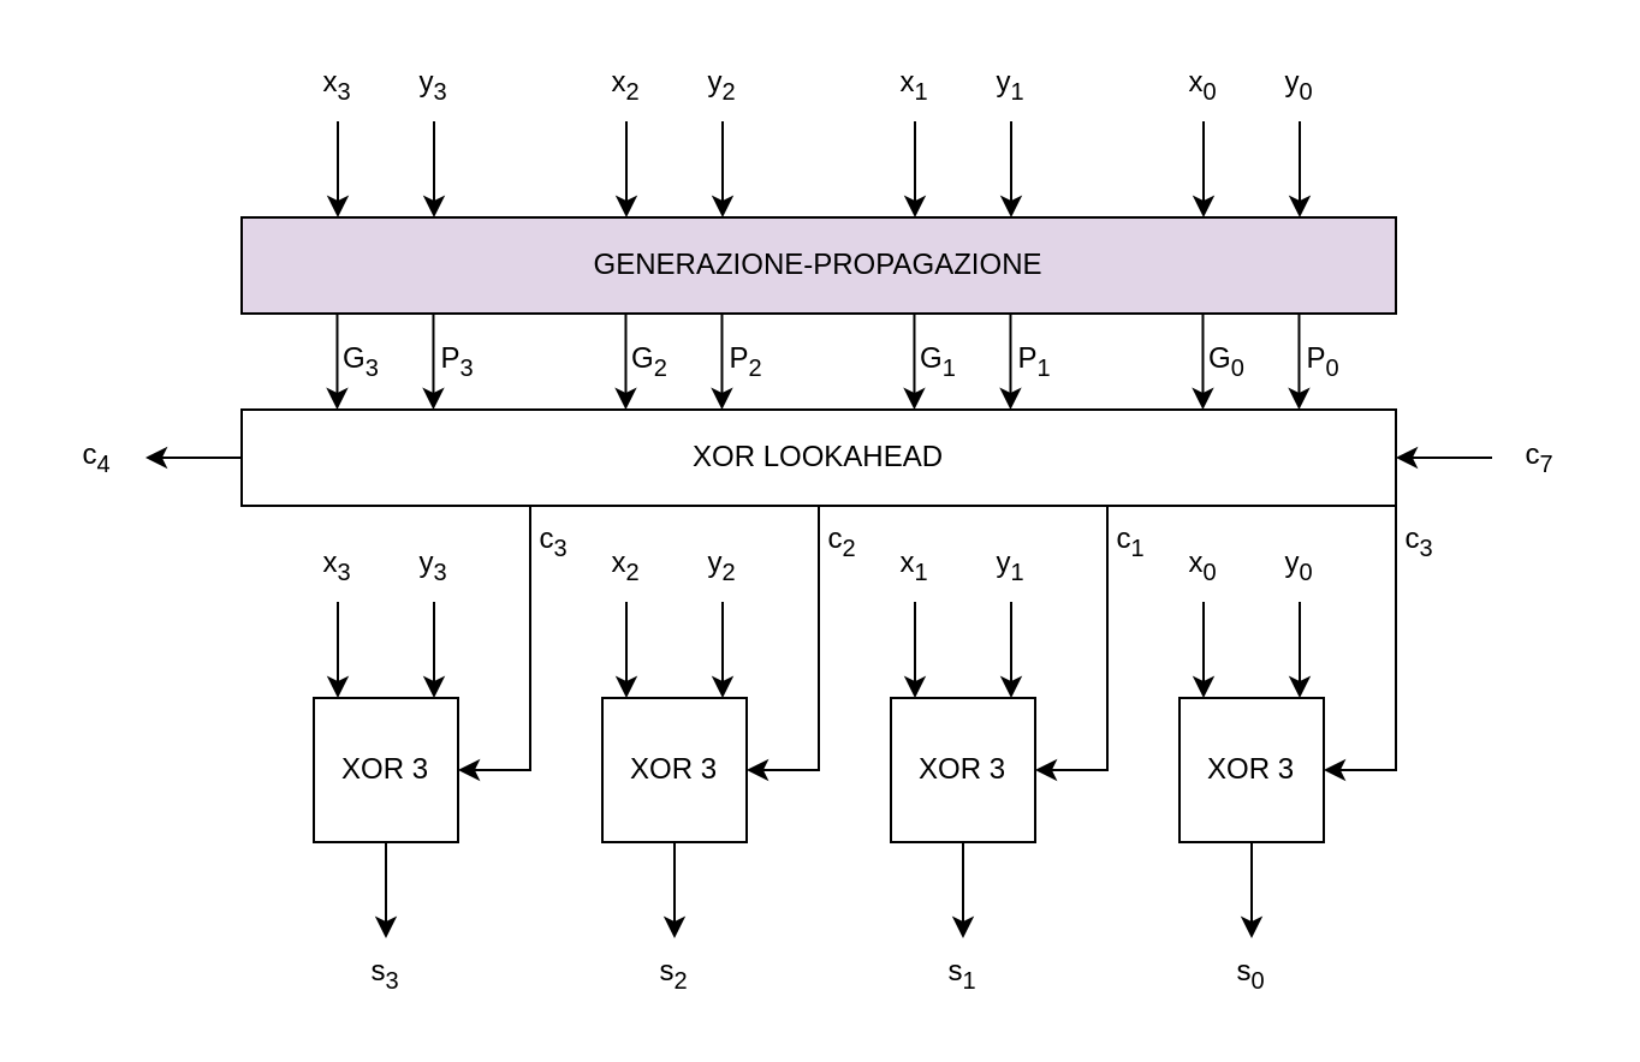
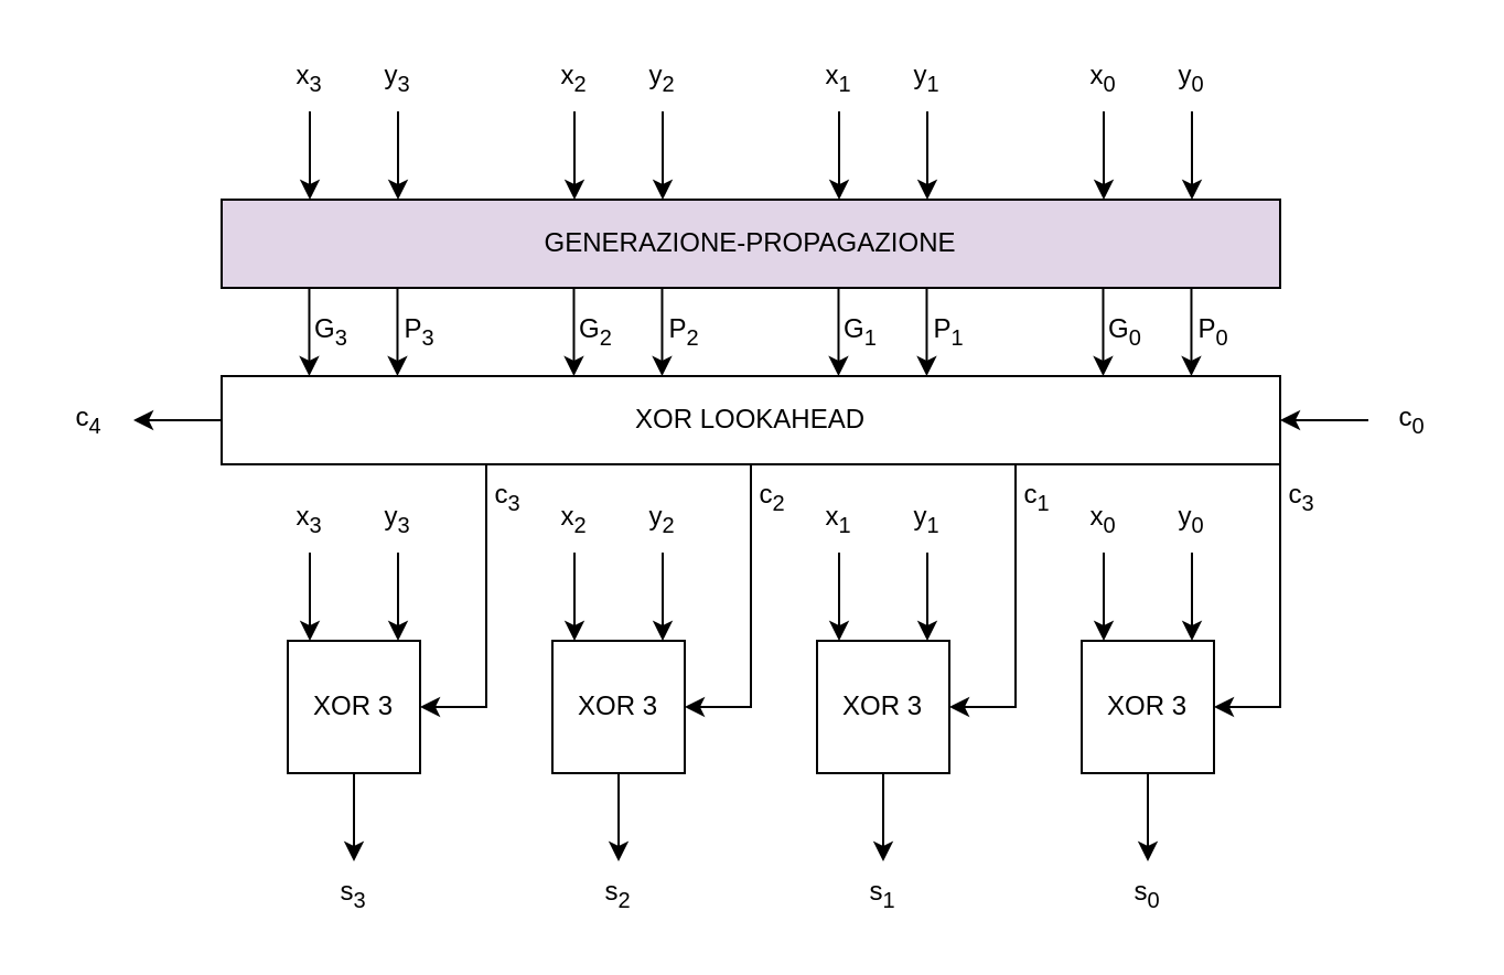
  <mxCell id="0" />
  <mxCell id="1" parent="0" />
  <mxCell id="2" value="" style="endArrow=classic;html=1;rounded=0;" edge="1" parent="1"><mxGeometry width="50" height="50" relative="1" as="geometry"><mxPoint x="140" y="50" as="sourcePoint" /><mxPoint x="140" y="90" as="targetPoint" /></mxGeometry></mxCell>
  <mxCell id="3" value="" style="endArrow=classic;html=1;rounded=0;" edge="1" parent="1"><mxGeometry width="50" height="50" relative="1" as="geometry"><mxPoint x="180" y="50" as="sourcePoint" /><mxPoint x="180" y="90" as="targetPoint" /></mxGeometry></mxCell>
  <mxCell id="4" value="" style="endArrow=classic;html=1;rounded=0;" edge="1" parent="1"><mxGeometry width="50" height="50" relative="1" as="geometry"><mxPoint x="260" y="50" as="sourcePoint" /><mxPoint x="260" y="90" as="targetPoint" /></mxGeometry></mxCell>
  <mxCell id="5" value="" style="endArrow=classic;html=1;rounded=0;" edge="1" parent="1"><mxGeometry width="50" height="50" relative="1" as="geometry"><mxPoint x="300" y="50" as="sourcePoint" /><mxPoint x="300" y="90" as="targetPoint" /></mxGeometry></mxCell>
  <mxCell id="6" value="" style="endArrow=classic;html=1;rounded=0;" edge="1" parent="1"><mxGeometry width="50" height="50" relative="1" as="geometry"><mxPoint x="380" y="50" as="sourcePoint" /><mxPoint x="380" y="90" as="targetPoint" /></mxGeometry></mxCell>
  <mxCell id="7" value="" style="endArrow=classic;html=1;rounded=0;" edge="1" parent="1"><mxGeometry width="50" height="50" relative="1" as="geometry"><mxPoint x="420" y="50" as="sourcePoint" /><mxPoint x="420" y="90" as="targetPoint" /></mxGeometry></mxCell>
  <mxCell id="8" value="" style="endArrow=classic;html=1;rounded=0;" edge="1" parent="1"><mxGeometry width="50" height="50" relative="1" as="geometry"><mxPoint x="500" y="50" as="sourcePoint" /><mxPoint x="500" y="90" as="targetPoint" /></mxGeometry></mxCell>
  <mxCell id="9" value="" style="endArrow=classic;html=1;rounded=0;" edge="1" parent="1"><mxGeometry width="50" height="50" relative="1" as="geometry"><mxPoint x="540" y="50" as="sourcePoint" /><mxPoint x="540" y="90" as="targetPoint" /></mxGeometry></mxCell>
  <mxCell id="10" value="GENERAZIONE-PROPAGAZIONE" style="rounded=0;whiteSpace=wrap;html=1;fillColor=#e1d5e7;" vertex="1" parent="1"><mxGeometry x="100" y="90" width="480" height="40" as="geometry" /></mxCell>
  <mxCell id="11" value="" style="endArrow=classic;html=1;rounded=0;" edge="1" parent="1"><mxGeometry width="50" height="50" relative="1" as="geometry"><mxPoint x="139.74" y="130" as="sourcePoint" /><mxPoint x="139.74" y="170" as="targetPoint" /></mxGeometry></mxCell>
  <mxCell id="12" value="" style="endArrow=classic;html=1;rounded=0;" edge="1" parent="1"><mxGeometry width="50" height="50" relative="1" as="geometry"><mxPoint x="179.74" y="130" as="sourcePoint" /><mxPoint x="179.74" y="170" as="targetPoint" /></mxGeometry></mxCell>
  <mxCell id="13" value="" style="endArrow=classic;html=1;rounded=0;" edge="1" parent="1"><mxGeometry width="50" height="50" relative="1" as="geometry"><mxPoint x="259.74" y="130" as="sourcePoint" /><mxPoint x="259.74" y="170" as="targetPoint" /></mxGeometry></mxCell>
  <mxCell id="14" value="" style="endArrow=classic;html=1;rounded=0;" edge="1" parent="1"><mxGeometry width="50" height="50" relative="1" as="geometry"><mxPoint x="299.74" y="130" as="sourcePoint" /><mxPoint x="299.74" y="170" as="targetPoint" /></mxGeometry></mxCell>
  <mxCell id="15" value="" style="endArrow=classic;html=1;rounded=0;" edge="1" parent="1"><mxGeometry width="50" height="50" relative="1" as="geometry"><mxPoint x="379.74" y="130" as="sourcePoint" /><mxPoint x="379.74" y="170" as="targetPoint" /></mxGeometry></mxCell>
  <mxCell id="16" value="" style="endArrow=classic;html=1;rounded=0;" edge="1" parent="1"><mxGeometry width="50" height="50" relative="1" as="geometry"><mxPoint x="419.74" y="130" as="sourcePoint" /><mxPoint x="419.74" y="170" as="targetPoint" /></mxGeometry></mxCell>
  <mxCell id="17" value="" style="endArrow=classic;html=1;rounded=0;" edge="1" parent="1"><mxGeometry width="50" height="50" relative="1" as="geometry"><mxPoint x="499.74" y="130" as="sourcePoint" /><mxPoint x="499.74" y="170" as="targetPoint" /></mxGeometry></mxCell>
  <mxCell id="18" value="" style="endArrow=classic;html=1;rounded=0;" edge="1" parent="1"><mxGeometry width="50" height="50" relative="1" as="geometry"><mxPoint x="539.74" y="130" as="sourcePoint" /><mxPoint x="539.74" y="170" as="targetPoint" /></mxGeometry></mxCell>
  <mxCell id="19" value="XOR LOOKAHEAD" style="rounded=0;whiteSpace=wrap;html=1;" vertex="1" parent="1"><mxGeometry x="100" y="170" width="480" height="40" as="geometry" /></mxCell>
  <mxCell id="20" value="x&lt;sub&gt;3&lt;/sub&gt;" style="text;html=1;align=center;verticalAlign=middle;whiteSpace=wrap;rounded=0;" vertex="1" parent="1"><mxGeometry x="120" y="20" width="40" height="30" as="geometry" /></mxCell>
  <mxCell id="21" value="y&lt;sub&gt;3&lt;/sub&gt;" style="text;html=1;align=center;verticalAlign=middle;whiteSpace=wrap;rounded=0;" vertex="1" parent="1"><mxGeometry x="160" y="20" width="40" height="30" as="geometry" /></mxCell>
  <mxCell id="22" value="x&lt;sub&gt;2&lt;/sub&gt;" style="text;html=1;align=center;verticalAlign=middle;whiteSpace=wrap;rounded=0;" vertex="1" parent="1"><mxGeometry x="240" y="20" width="40" height="30" as="geometry" /></mxCell>
  <mxCell id="23" value="y&lt;sub&gt;2&lt;/sub&gt;" style="text;html=1;align=center;verticalAlign=middle;whiteSpace=wrap;rounded=0;" vertex="1" parent="1"><mxGeometry x="280" y="20" width="40" height="30" as="geometry" /></mxCell>
  <mxCell id="24" value="x&lt;sub&gt;1&lt;/sub&gt;" style="text;html=1;align=center;verticalAlign=middle;whiteSpace=wrap;rounded=0;" vertex="1" parent="1"><mxGeometry x="360" y="20" width="40" height="30" as="geometry" /></mxCell>
  <mxCell id="25" value="y&lt;sub&gt;1&lt;/sub&gt;" style="text;html=1;align=center;verticalAlign=middle;whiteSpace=wrap;rounded=0;" vertex="1" parent="1"><mxGeometry x="400" y="20" width="40" height="30" as="geometry" /></mxCell>
  <mxCell id="26" value="x&lt;sub&gt;0&lt;/sub&gt;" style="text;html=1;align=center;verticalAlign=middle;whiteSpace=wrap;rounded=0;" vertex="1" parent="1"><mxGeometry x="480" y="20" width="40" height="30" as="geometry" /></mxCell>
  <mxCell id="27" value="y&lt;sub&gt;0&lt;/sub&gt;" style="text;html=1;align=center;verticalAlign=middle;whiteSpace=wrap;rounded=0;" vertex="1" parent="1"><mxGeometry x="520" y="20" width="40" height="30" as="geometry" /></mxCell>
  <mxCell id="28" value="G&lt;sub&gt;3&lt;/sub&gt;" style="text;html=1;align=center;verticalAlign=middle;whiteSpace=wrap;rounded=0;" vertex="1" parent="1"><mxGeometry x="130" y="130" width="40" height="40" as="geometry" /></mxCell>
  <mxCell id="29" value="P&lt;sub&gt;3&lt;/sub&gt;" style="text;html=1;align=center;verticalAlign=middle;whiteSpace=wrap;rounded=0;" vertex="1" parent="1"><mxGeometry x="170" y="130" width="40" height="40" as="geometry" /></mxCell>
  <mxCell id="30" value="G&lt;sub&gt;2&lt;/sub&gt;" style="text;html=1;align=center;verticalAlign=middle;whiteSpace=wrap;rounded=0;" vertex="1" parent="1"><mxGeometry x="250" y="130" width="40" height="40" as="geometry" /></mxCell>
  <mxCell id="31" value="P&lt;sub&gt;2&lt;/sub&gt;" style="text;html=1;align=center;verticalAlign=middle;whiteSpace=wrap;rounded=0;" vertex="1" parent="1"><mxGeometry x="290" y="130" width="40" height="40" as="geometry" /></mxCell>
  <mxCell id="32" value="G&lt;sub&gt;1&lt;/sub&gt;" style="text;html=1;align=center;verticalAlign=middle;whiteSpace=wrap;rounded=0;" vertex="1" parent="1"><mxGeometry x="370" y="130" width="40" height="40" as="geometry" /></mxCell>
  <mxCell id="33" value="P&lt;sub&gt;1&lt;/sub&gt;" style="text;html=1;align=center;verticalAlign=middle;whiteSpace=wrap;rounded=0;" vertex="1" parent="1"><mxGeometry x="410" y="130" width="40" height="40" as="geometry" /></mxCell>
  <mxCell id="34" value="G&lt;sub&gt;0&lt;/sub&gt;" style="text;html=1;align=center;verticalAlign=middle;whiteSpace=wrap;rounded=0;" vertex="1" parent="1"><mxGeometry x="490" y="130" width="40" height="40" as="geometry" /></mxCell>
  <mxCell id="35" value="P&lt;sub&gt;0&lt;/sub&gt;" style="text;html=1;align=center;verticalAlign=middle;whiteSpace=wrap;rounded=0;" vertex="1" parent="1"><mxGeometry x="530" y="130" width="40" height="40" as="geometry" /></mxCell>
  <mxCell id="36" style="edgeStyle=orthogonalEdgeStyle;rounded=0;orthogonalLoop=1;jettySize=auto;html=1;exitX=0.5;exitY=1;exitDx=0;exitDy=0;" edge="1" parent="1" source="37"><mxGeometry relative="1" as="geometry"><mxPoint x="160" y="390" as="targetPoint" /></mxGeometry></mxCell>
  <mxCell id="37" value="XOR 3" style="whiteSpace=wrap;html=1;aspect=fixed;" vertex="1" parent="1"><mxGeometry x="130" y="290" width="60" height="60" as="geometry" /></mxCell>
  <mxCell id="38" value="" style="endArrow=classic;html=1;rounded=0;entryX=1;entryY=0.5;entryDx=0;entryDy=0;" edge="1" parent="1" target="19"><mxGeometry width="50" height="50" relative="1" as="geometry"><mxPoint x="620" y="190" as="sourcePoint" /><mxPoint x="670" y="140" as="targetPoint" /></mxGeometry></mxCell>
- <mxCell id="39" value="c&lt;sub&gt;7&lt;/sub&gt;" style="text;html=1;align=center;verticalAlign=middle;whiteSpace=wrap;rounded=0;" vertex="1" parent="1"><mxGeometry x="620" y="175" width="40" height="30" as="geometry" /></mxCell>
+ <mxCell id="39" value="c&lt;sub&gt;0&lt;/sub&gt;" style="text;html=1;align=center;verticalAlign=middle;whiteSpace=wrap;rounded=0;" vertex="1" parent="1"><mxGeometry x="620" y="175" width="40" height="30" as="geometry" /></mxCell>
  <mxCell id="40" value="" style="endArrow=classic;html=1;rounded=0;exitX=0;exitY=0.5;exitDx=0;exitDy=0;" edge="1" parent="1" source="19"><mxGeometry width="50" height="50" relative="1" as="geometry"><mxPoint x="50" y="220" as="sourcePoint" /><mxPoint x="60" y="190" as="targetPoint" /></mxGeometry></mxCell>
  <mxCell id="41" value="c&lt;sub&gt;4&lt;/sub&gt;" style="text;html=1;align=center;verticalAlign=middle;whiteSpace=wrap;rounded=0;" vertex="1" parent="1"><mxGeometry y="175" width="40" height="30" as="geometry" x="20" /></mxCell>
  <mxCell id="42" value="" style="endArrow=classic;html=1;rounded=0;" edge="1" parent="1"><mxGeometry width="50" height="50" relative="1" as="geometry"><mxPoint x="140" y="250" as="sourcePoint" /><mxPoint x="140" y="290" as="targetPoint" /></mxGeometry></mxCell>
  <mxCell id="43" value="" style="endArrow=classic;html=1;rounded=0;" edge="1" parent="1"><mxGeometry width="50" height="50" relative="1" as="geometry"><mxPoint x="180" y="250" as="sourcePoint" /><mxPoint x="180" y="290" as="targetPoint" /></mxGeometry></mxCell>
  <mxCell id="44" value="" style="endArrow=classic;html=1;rounded=0;entryX=1;entryY=0.5;entryDx=0;entryDy=0;" edge="1" parent="1"><mxGeometry width="50" height="50" relative="1" as="geometry"><mxPoint x="220" y="210" as="sourcePoint" /><mxPoint x="190" y="320" as="targetPoint" /><Array as="points"><mxPoint x="220" y="320" /></Array></mxGeometry></mxCell>
  <mxCell id="45" value="s&lt;sub&gt;3&lt;/sub&gt;" style="text;html=1;align=center;verticalAlign=middle;whiteSpace=wrap;rounded=0;" vertex="1" parent="1"><mxGeometry x="140" y="390" width="40" height="30" as="geometry" /></mxCell>
  <mxCell id="46" value="x&lt;sub&gt;3&lt;/sub&gt;" style="text;html=1;align=center;verticalAlign=middle;whiteSpace=wrap;rounded=0;" vertex="1" parent="1"><mxGeometry x="120" y="220" width="40" height="30" as="geometry" /></mxCell>
  <mxCell id="47" value="c&lt;sub&gt;3&lt;/sub&gt;" style="text;html=1;align=center;verticalAlign=middle;whiteSpace=wrap;rounded=0;" vertex="1" parent="1"><mxGeometry x="210" y="210" width="40" height="30" as="geometry" /></mxCell>
  <mxCell id="48" value="y&lt;sub&gt;3&lt;/sub&gt;" style="text;html=1;align=center;verticalAlign=middle;whiteSpace=wrap;rounded=0;" vertex="1" parent="1"><mxGeometry x="160" y="220" width="40" height="30" as="geometry" /></mxCell>
  <mxCell id="49" style="edgeStyle=orthogonalEdgeStyle;rounded=0;orthogonalLoop=1;jettySize=auto;html=1;exitX=0.5;exitY=1;exitDx=0;exitDy=0;" edge="1" parent="1" source="50"><mxGeometry relative="1" as="geometry"><mxPoint x="280" y="390" as="targetPoint" /></mxGeometry></mxCell>
  <mxCell id="50" value="XOR 3" style="whiteSpace=wrap;html=1;aspect=fixed;" vertex="1" parent="1"><mxGeometry x="250" y="290" width="60" height="60" as="geometry" /></mxCell>
  <mxCell id="51" value="" style="endArrow=classic;html=1;rounded=0;" edge="1" parent="1"><mxGeometry width="50" height="50" relative="1" as="geometry"><mxPoint x="260" y="250" as="sourcePoint" /><mxPoint x="260" y="290" as="targetPoint" /></mxGeometry></mxCell>
  <mxCell id="52" value="" style="endArrow=classic;html=1;rounded=0;" edge="1" parent="1"><mxGeometry width="50" height="50" relative="1" as="geometry"><mxPoint x="300" y="250" as="sourcePoint" /><mxPoint x="300" y="290" as="targetPoint" /></mxGeometry></mxCell>
  <mxCell id="53" value="" style="endArrow=classic;html=1;rounded=0;entryX=1;entryY=0.5;entryDx=0;entryDy=0;" edge="1" parent="1"><mxGeometry width="50" height="50" relative="1" as="geometry"><mxPoint x="340" y="210" as="sourcePoint" /><mxPoint x="310" y="320" as="targetPoint" /><Array as="points"><mxPoint x="340" y="320" /></Array></mxGeometry></mxCell>
  <mxCell id="54" value="s&lt;sub&gt;2&lt;/sub&gt;" style="text;html=1;align=center;verticalAlign=middle;whiteSpace=wrap;rounded=0;" vertex="1" parent="1"><mxGeometry x="260" y="390" width="40" height="30" as="geometry" /></mxCell>
  <mxCell id="55" value="x&lt;sub&gt;2&lt;/sub&gt;" style="text;html=1;align=center;verticalAlign=middle;whiteSpace=wrap;rounded=0;" vertex="1" parent="1"><mxGeometry x="240" y="220" width="40" height="30" as="geometry" /></mxCell>
  <mxCell id="56" value="c&lt;sub&gt;2&lt;/sub&gt;" style="text;html=1;align=center;verticalAlign=middle;whiteSpace=wrap;rounded=0;" vertex="1" parent="1"><mxGeometry x="330" y="210" width="40" height="30" as="geometry" /></mxCell>
  <mxCell id="57" value="&lt;div&gt;y&lt;sub&gt;2&lt;/sub&gt;&lt;/div&gt;" style="text;html=1;align=center;verticalAlign=middle;whiteSpace=wrap;rounded=0;" vertex="1" parent="1"><mxGeometry x="280" y="220" width="40" height="30" as="geometry" /></mxCell>
  <mxCell id="58" style="edgeStyle=orthogonalEdgeStyle;rounded=0;orthogonalLoop=1;jettySize=auto;html=1;exitX=0.5;exitY=1;exitDx=0;exitDy=0;" edge="1" parent="1" source="59"><mxGeometry relative="1" as="geometry"><mxPoint x="400" y="390" as="targetPoint" /></mxGeometry></mxCell>
  <mxCell id="59" value="XOR 3" style="whiteSpace=wrap;html=1;aspect=fixed;" vertex="1" parent="1"><mxGeometry x="370" y="290" width="60" height="60" as="geometry" /></mxCell>
  <mxCell id="60" value="" style="endArrow=classic;html=1;rounded=0;" edge="1" parent="1"><mxGeometry width="50" height="50" relative="1" as="geometry"><mxPoint x="380" y="250" as="sourcePoint" /><mxPoint x="380" y="290" as="targetPoint" /></mxGeometry></mxCell>
  <mxCell id="61" value="" style="endArrow=classic;html=1;rounded=0;" edge="1" parent="1"><mxGeometry width="50" height="50" relative="1" as="geometry"><mxPoint x="420" y="250" as="sourcePoint" /><mxPoint x="420" y="290" as="targetPoint" /></mxGeometry></mxCell>
  <mxCell id="62" value="" style="endArrow=classic;html=1;rounded=0;entryX=1;entryY=0.5;entryDx=0;entryDy=0;" edge="1" parent="1"><mxGeometry width="50" height="50" relative="1" as="geometry"><mxPoint x="460" y="210" as="sourcePoint" /><mxPoint x="430" y="320" as="targetPoint" /><Array as="points"><mxPoint x="460" y="320" /></Array></mxGeometry></mxCell>
  <mxCell id="63" value="s&lt;sub&gt;1&lt;/sub&gt;" style="text;html=1;align=center;verticalAlign=middle;whiteSpace=wrap;rounded=0;" vertex="1" parent="1"><mxGeometry x="380" y="390" width="40" height="30" as="geometry" /></mxCell>
  <mxCell id="64" value="x&lt;sub&gt;1&lt;/sub&gt;" style="text;html=1;align=center;verticalAlign=middle;whiteSpace=wrap;rounded=0;" vertex="1" parent="1"><mxGeometry x="360" y="220" width="40" height="30" as="geometry" /></mxCell>
  <mxCell id="65" value="c&lt;sub&gt;1&lt;/sub&gt;" style="text;html=1;align=center;verticalAlign=middle;whiteSpace=wrap;rounded=0;" vertex="1" parent="1"><mxGeometry x="450" y="210" width="40" height="30" as="geometry" /></mxCell>
  <mxCell id="66" value="y&lt;sub&gt;1&lt;/sub&gt;" style="text;html=1;align=center;verticalAlign=middle;whiteSpace=wrap;rounded=0;" vertex="1" parent="1"><mxGeometry x="400" y="220" width="40" height="30" as="geometry" /></mxCell>
  <mxCell id="67" style="edgeStyle=orthogonalEdgeStyle;rounded=0;orthogonalLoop=1;jettySize=auto;html=1;exitX=0.5;exitY=1;exitDx=0;exitDy=0;" edge="1" parent="1" source="68"><mxGeometry relative="1" as="geometry"><mxPoint x="520" y="390" as="targetPoint" /></mxGeometry></mxCell>
  <mxCell id="68" value="XOR 3" style="whiteSpace=wrap;html=1;aspect=fixed;" vertex="1" parent="1"><mxGeometry x="490" y="290" width="60" height="60" as="geometry" /></mxCell>
  <mxCell id="69" value="" style="endArrow=classic;html=1;rounded=0;" edge="1" parent="1"><mxGeometry width="50" height="50" relative="1" as="geometry"><mxPoint x="500" y="250" as="sourcePoint" /><mxPoint x="500" y="290" as="targetPoint" /></mxGeometry></mxCell>
  <mxCell id="70" value="" style="endArrow=classic;html=1;rounded=0;" edge="1" parent="1"><mxGeometry width="50" height="50" relative="1" as="geometry"><mxPoint x="540" y="250" as="sourcePoint" /><mxPoint x="540" y="290" as="targetPoint" /></mxGeometry></mxCell>
  <mxCell id="71" value="" style="endArrow=classic;html=1;rounded=0;entryX=1;entryY=0.5;entryDx=0;entryDy=0;" edge="1" parent="1"><mxGeometry width="50" height="50" relative="1" as="geometry"><mxPoint x="580" y="210" as="sourcePoint" /><mxPoint x="550" y="320" as="targetPoint" /><Array as="points"><mxPoint x="580" y="320" /></Array></mxGeometry></mxCell>
  <mxCell id="72" value="s&lt;sub&gt;0&lt;/sub&gt;" style="text;html=1;align=center;verticalAlign=middle;whiteSpace=wrap;rounded=0;" vertex="1" parent="1"><mxGeometry x="500" y="390" width="40" height="30" as="geometry" /></mxCell>
  <mxCell id="73" value="x&lt;sub&gt;0&lt;/sub&gt;" style="text;html=1;align=center;verticalAlign=middle;whiteSpace=wrap;rounded=0;" vertex="1" parent="1"><mxGeometry x="480" y="220" width="40" height="30" as="geometry" /></mxCell>
  <mxCell id="74" value="c&lt;sub&gt;3&lt;/sub&gt;" style="text;html=1;align=center;verticalAlign=middle;whiteSpace=wrap;rounded=0;" vertex="1" parent="1"><mxGeometry x="570" y="210" width="40" height="30" as="geometry" /></mxCell>
  <mxCell id="75" value="y&lt;sub&gt;0&lt;/sub&gt;" style="text;html=1;align=center;verticalAlign=middle;whiteSpace=wrap;rounded=0;" vertex="1" parent="1"><mxGeometry x="520" y="220" width="40" height="30" as="geometry" /></mxCell>
